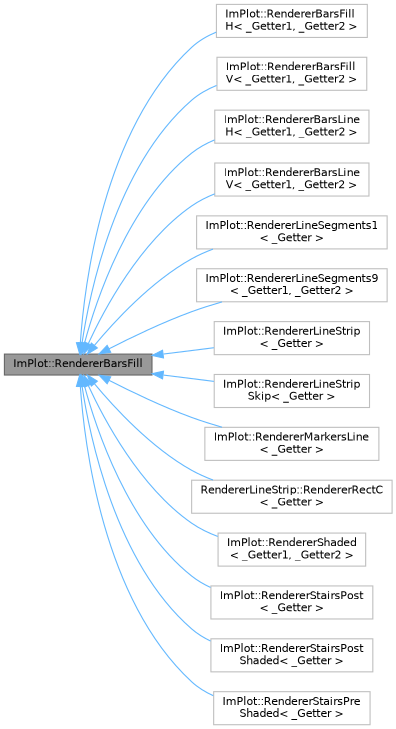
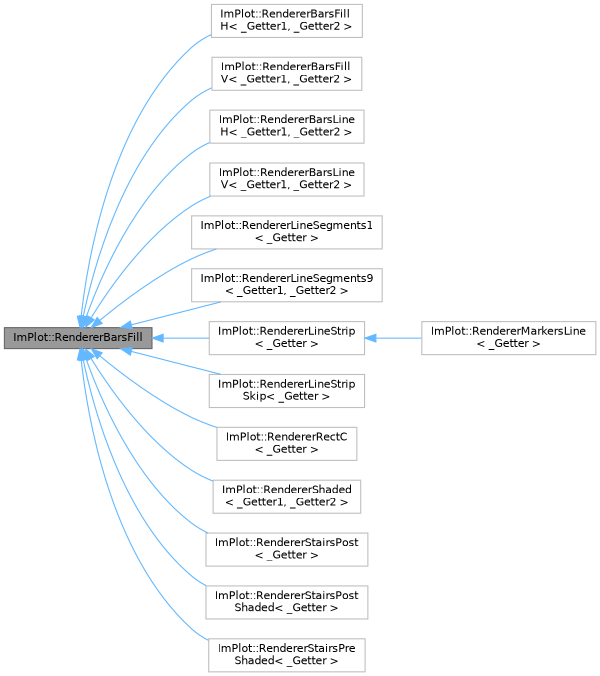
  digraph {
    rankdir=LR
    node [color=grey75 fillcolor=white fontname=Helvetica fontsize=10 shape=box style=filled]
    edge [color=steelblue1 dir=back fontname=Helvetica fontsize=10 labelfontname=Helvetica labelfontsize=10 style=solid]
    n1 [color=gray40 fillcolor=grey60 fontcolor=black height=0.2 label="ImPlot::RendererBarsFill" width=0.4]
    n2 [height=0.2 label="ImPlot::RendererBarsFill\lH\< _Getter1, _Getter2 \>" width=0.4]
    n3 [height=0.2 label="ImPlot::RendererBarsFill\lV\< _Getter1, _Getter2 \>" width=0.4]
    n4 [height=0.2 label="ImPlot::RendererBarsLine\lH\< _Getter1, _Getter2 \>" width=0.4]
    n5 [height=0.2 label="ImPlot::RendererBarsLine\lV\< _Getter1, _Getter2 \>" width=0.4]
    n6 [height=0.2 label="ImPlot::RendererLineSegments1\l\< _Getter \>" width=0.4]
    n7 [height=0.2 label="ImPlot::RendererLineSegments9\l\< _Getter1, _Getter2 \>" width=0.4]
    n8 [height=0.2 label="ImPlot::RendererLineStrip\l\< _Getter \>" width=0.4]
    n9 [height=0.2 label="ImPlot::RendererLineStrip\lSkip\< _Getter \>" width=0.4]
    n10 [height=0.2 label="ImPlot::RendererMarkersLine\l\< _Getter \>" width=0.4]
-   n11 [height=0.2 label="RendererLineStrip::RendererRectC\l\< _Getter \>" width=0.4]
+   n11 [height=0.2 label="ImPlot::RendererRectC\l\< _Getter \>" width=0.4]
    n12 [height=0.2 label="ImPlot::RendererShaded\l\< _Getter1, _Getter2 \>" width=0.4]
    n13 [height=0.2 label="ImPlot::RendererStairsPost\l\< _Getter \>" width=0.4]
    n14 [height=0.2 label="ImPlot::RendererStairsPost\lShaded\< _Getter \>" width=0.4]
    n15 [height=0.2 label="ImPlot::RendererStairsPre\lShaded\< _Getter \>" width=0.4]
    n1 -> n2
    n1 -> n3
    n1 -> n4
    n1 -> n5
    n1 -> n6
    n1 -> n7
    n1 -> n8
    n1 -> n9
-   n1 -> n10
+   n8 -> n10
    n1 -> n11
    n1 -> n12
    n1 -> n13
    n1 -> n14
    n1 -> n15
  }
